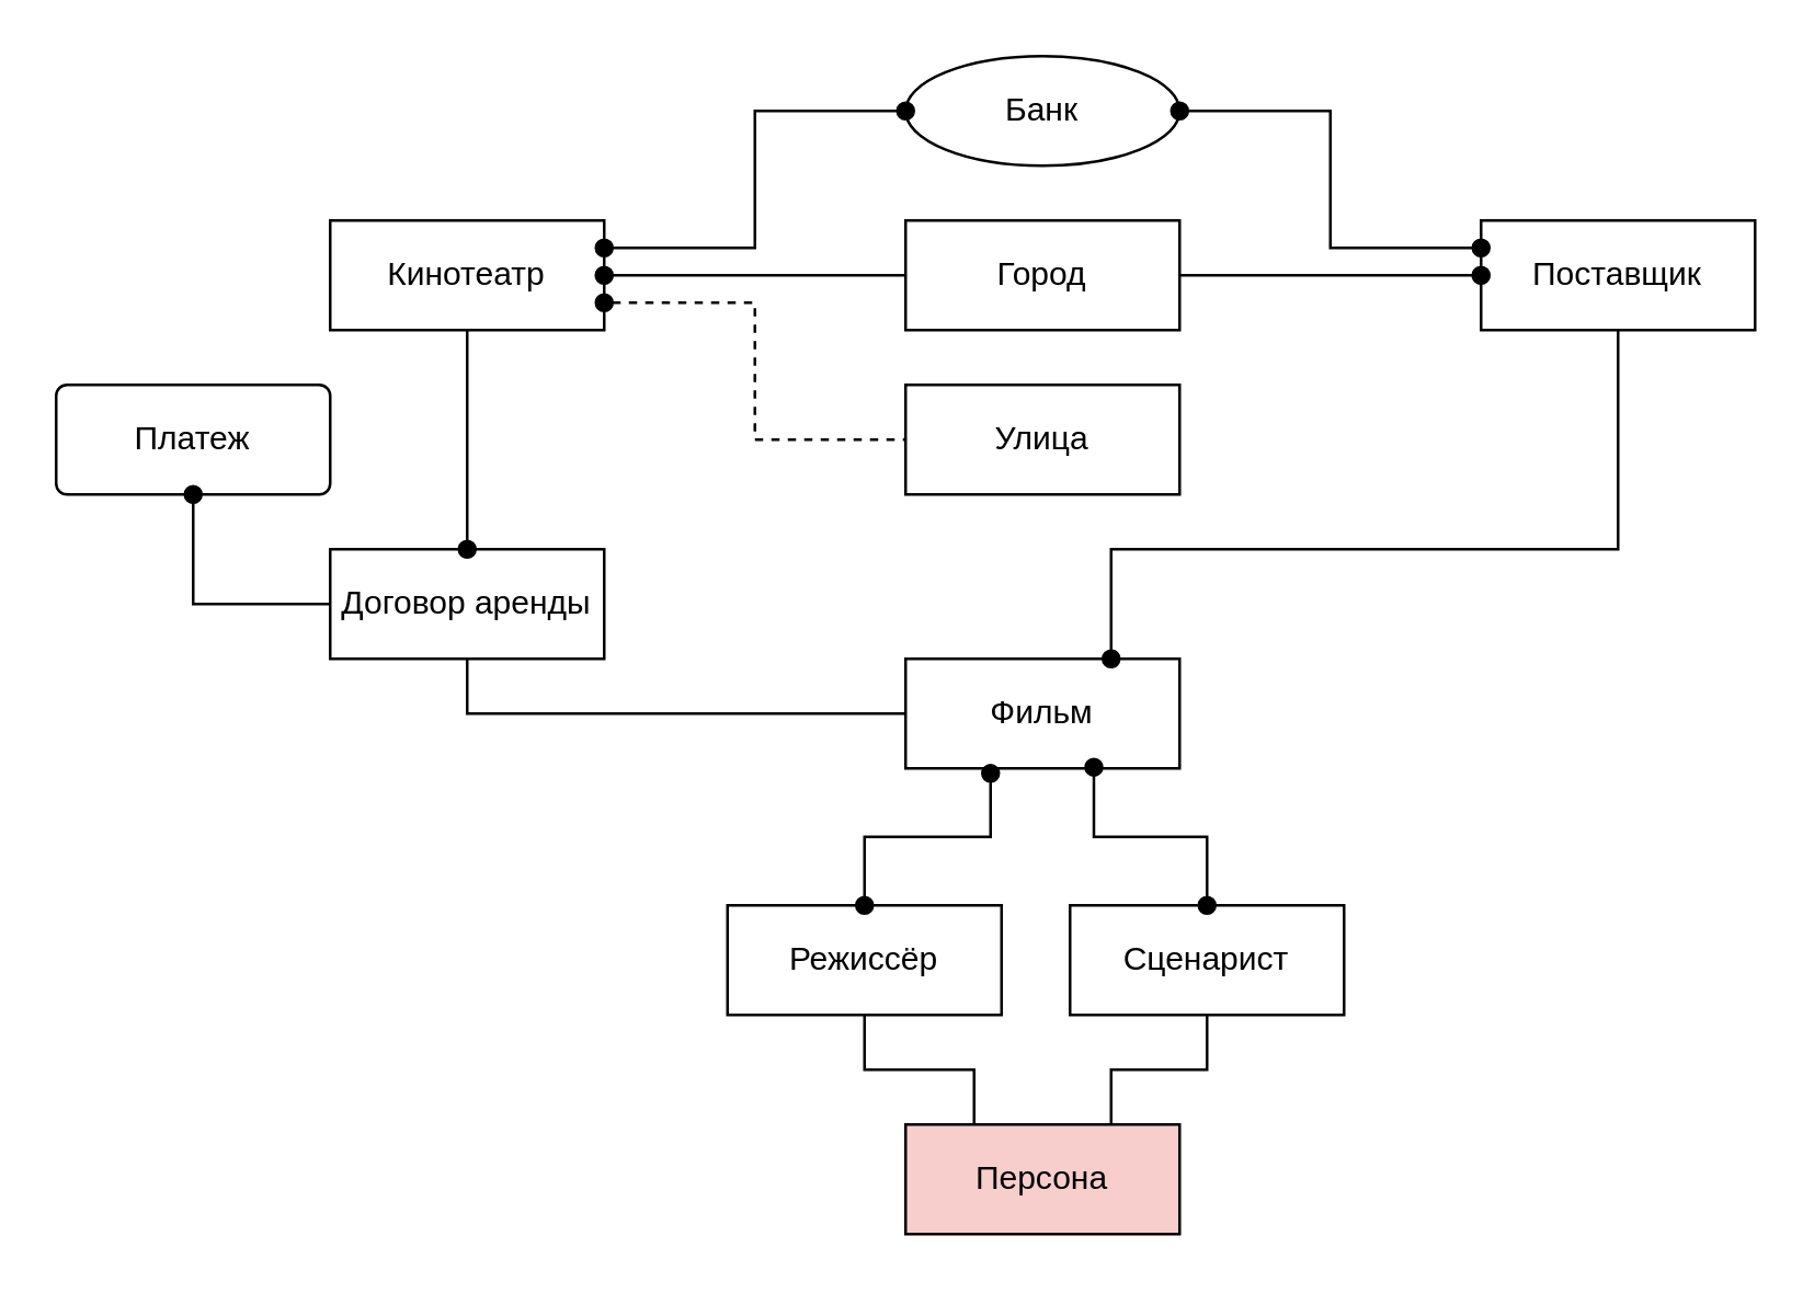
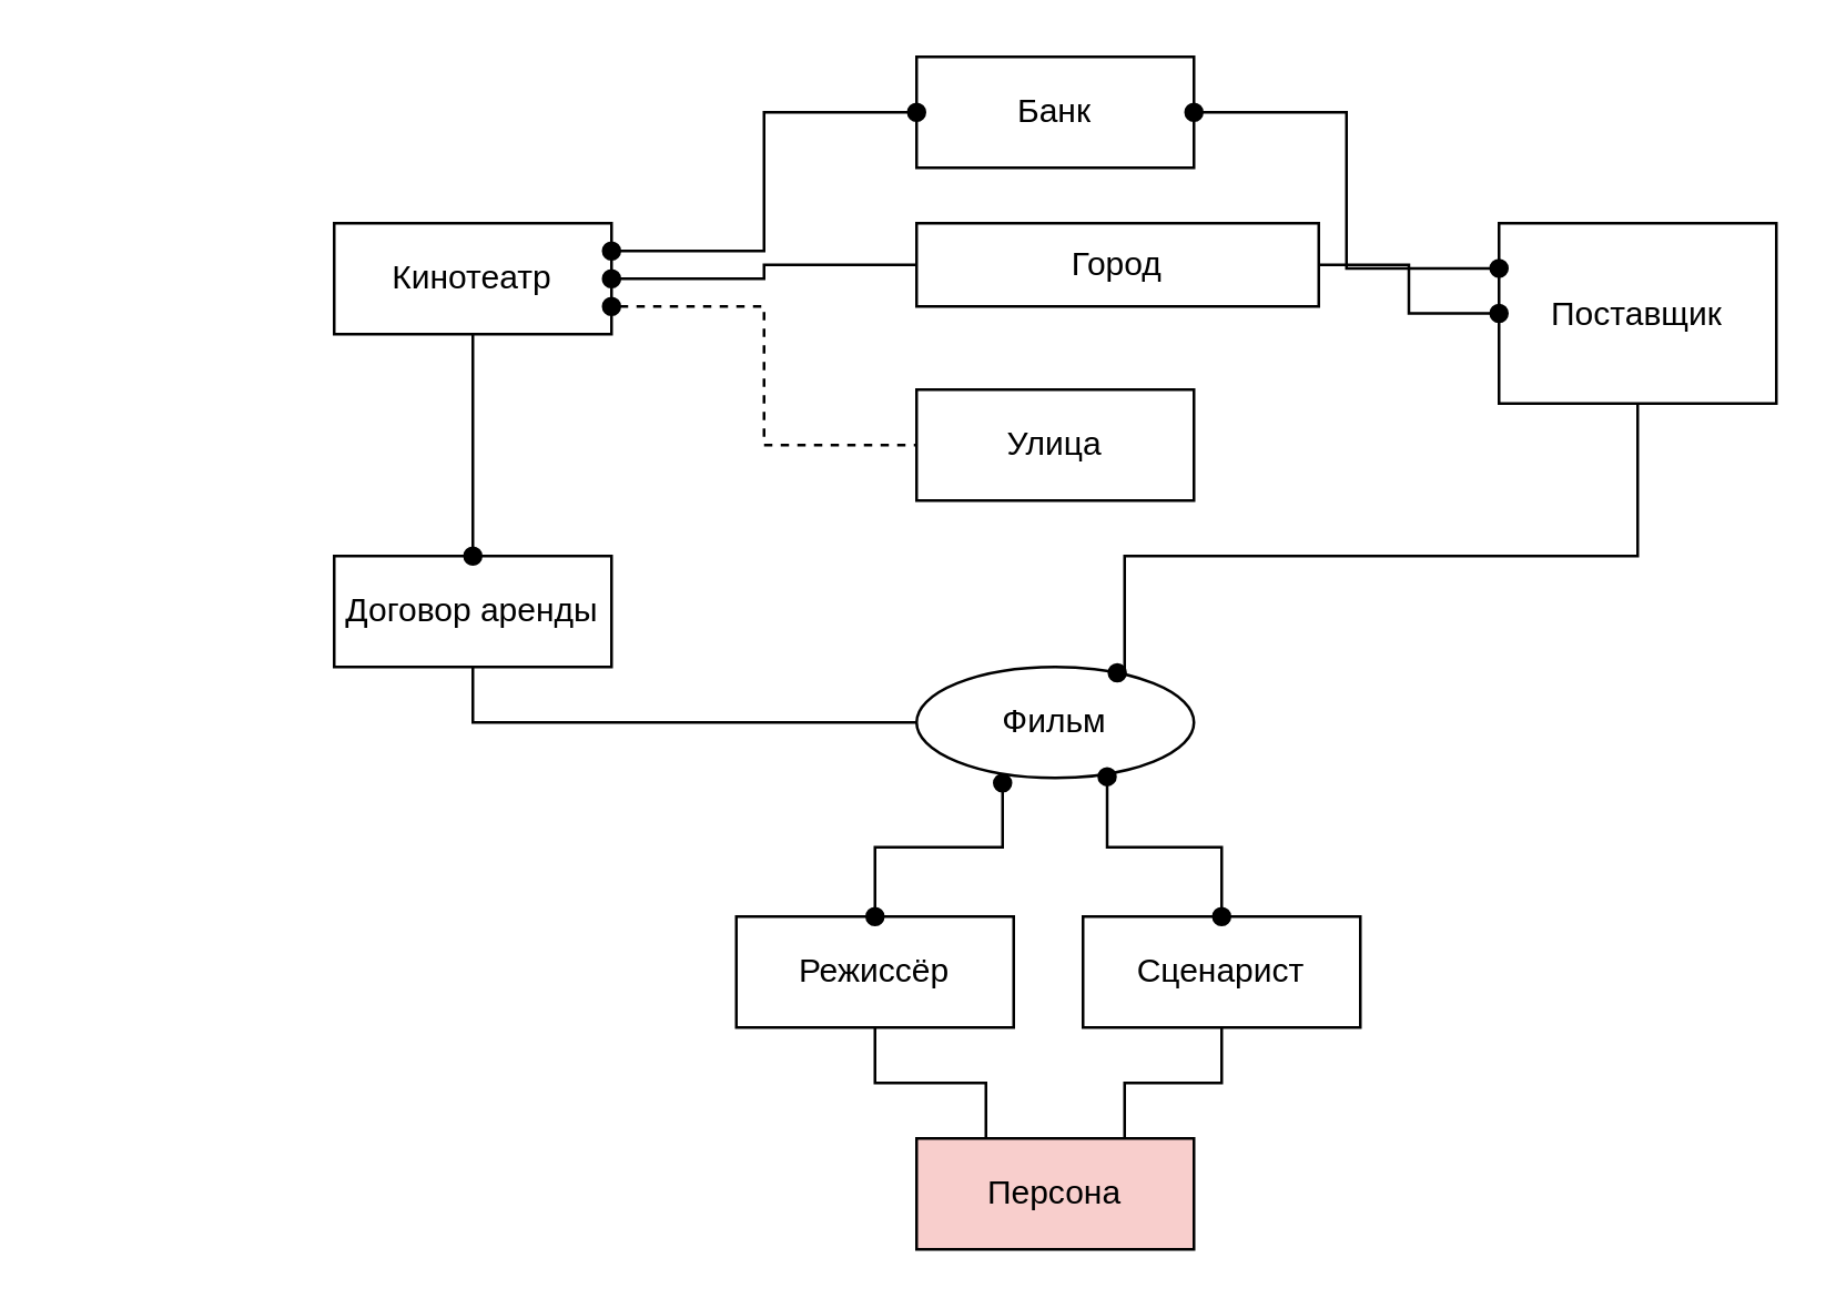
  <mxCell id="0" />
  <mxCell id="1" parent="0" />
  <mxCell id="2" style="edgeStyle=orthogonalEdgeStyle;rounded=0;orthogonalLoop=1;jettySize=auto;html=1;entryX=0;entryY=0.5;entryDx=0;entryDy=0;startArrow=oval;startFill=1;endArrow=oval;endFill=1;exitX=1;exitY=0.25;exitDx=0;exitDy=0;" edge="1" parent="1" source="6" target="7"><mxGeometry relative="1" as="geometry"><mxPoint x="240" y="110" as="sourcePoint" /></mxGeometry></mxCell>
  <mxCell id="3" style="edgeStyle=orthogonalEdgeStyle;rounded=0;orthogonalLoop=1;jettySize=auto;html=1;entryX=0;entryY=0.5;entryDx=0;entryDy=0;startArrow=oval;startFill=1;endArrow=none;endFill=0;" edge="1" parent="1" source="6" target="8"><mxGeometry relative="1" as="geometry" /></mxCell>
  <mxCell id="4" style="edgeStyle=orthogonalEdgeStyle;rounded=0;orthogonalLoop=1;jettySize=auto;html=1;exitX=1;exitY=0.75;exitDx=0;exitDy=0;entryX=0;entryY=0.5;entryDx=0;entryDy=0;startArrow=oval;startFill=1;endArrow=none;endFill=0;dashed=1;" edge="1" parent="1" source="6" target="9"><mxGeometry relative="1" as="geometry" /></mxCell>
  <mxCell id="5" style="edgeStyle=orthogonalEdgeStyle;rounded=0;orthogonalLoop=1;jettySize=auto;html=1;exitX=0.5;exitY=1;exitDx=0;exitDy=0;entryX=0.5;entryY=0;entryDx=0;entryDy=0;endArrow=oval;endFill=1;" edge="1" parent="1" source="6" target="16"><mxGeometry relative="1" as="geometry" /></mxCell>
  <mxCell id="6" value="Кинотеатр" style="whiteSpace=wrap;html=1;align=center;fillColor=none;" vertex="1" parent="1"><mxGeometry x="120" y="80" width="100" height="40" as="geometry" /></mxCell>
- <mxCell id="7" value="Банк" style="ellipse;whiteSpace=wrap;html=1;align=center;fillColor=none;" vertex="1" parent="1"><mxGeometry x="330" y="20" width="100" height="40" as="geometry" /></mxCell>
- <mxCell id="8" value="Город" style="whiteSpace=wrap;html=1;align=center;fillColor=none;" vertex="1" parent="1"><mxGeometry x="330" y="80" width="100" height="40" as="geometry" /></mxCell>
+ <mxCell id="7" value="Банк" style="whiteSpace=wrap;html=1;align=center;fillColor=none;" vertex="1" parent="1"><mxGeometry x="330" y="20" width="100" height="40" as="geometry" /></mxCell>
+ <mxCell id="8" value="Город" style="whiteSpace=wrap;html=1;align=center;fillColor=none;" vertex="1" parent="1"><mxGeometry x="330" y="80" width="145" height="30" as="geometry" /></mxCell>
  <mxCell id="9" value="Улица" style="whiteSpace=wrap;html=1;align=center;fillColor=none;" vertex="1" parent="1"><mxGeometry x="330" y="140" width="100" height="40" as="geometry" /></mxCell>
  <mxCell id="10" style="edgeStyle=orthogonalEdgeStyle;rounded=0;orthogonalLoop=1;jettySize=auto;html=1;exitX=0;exitY=0.25;exitDx=0;exitDy=0;entryX=1;entryY=0.5;entryDx=0;entryDy=0;startArrow=oval;startFill=1;endArrow=oval;endFill=1;" edge="1" parent="1" source="12" target="7"><mxGeometry relative="1" as="geometry" /></mxCell>
  <mxCell id="11" style="edgeStyle=orthogonalEdgeStyle;rounded=0;orthogonalLoop=1;jettySize=auto;html=1;exitX=0;exitY=0.5;exitDx=0;exitDy=0;entryX=1;entryY=0.5;entryDx=0;entryDy=0;startArrow=oval;startFill=1;endArrow=none;endFill=0;" edge="1" parent="1" source="12" target="8"><mxGeometry relative="1" as="geometry" /></mxCell>
- <mxCell id="12" value="Поставщик" style="whiteSpace=wrap;html=1;align=center;fillColor=none;" vertex="1" parent="1"><mxGeometry x="540" y="80" width="100" height="40" as="geometry" /></mxCell>
+ <mxCell id="12" value="Поставщик" style="whiteSpace=wrap;html=1;align=center;fillColor=none;" vertex="1" parent="1"><mxGeometry x="540" y="80" width="100" height="65" as="geometry" /></mxCell>
  <mxCell id="13" style="edgeStyle=orthogonalEdgeStyle;rounded=0;orthogonalLoop=1;jettySize=auto;html=1;exitX=0.75;exitY=0;exitDx=0;exitDy=0;entryX=0.5;entryY=1;entryDx=0;entryDy=0;endArrow=none;endFill=0;startArrow=oval;startFill=1;" edge="1" parent="1" source="14" target="12"><mxGeometry relative="1" as="geometry"><Array as="points"><mxPoint x="405" y="200" /><mxPoint x="590" y="200" /></Array></mxGeometry></mxCell>
- <mxCell id="14" value="Фильм" style="whiteSpace=wrap;html=1;align=center;fillColor=none;" vertex="1" parent="1"><mxGeometry x="330" y="240" width="100" height="40" as="geometry" /></mxCell>
+ <mxCell id="14" value="Фильм" style="ellipse;whiteSpace=wrap;html=1;align=center;fillColor=none;" vertex="1" parent="1"><mxGeometry x="330" y="240" width="100" height="40" as="geometry" /></mxCell>
  <mxCell id="15" style="edgeStyle=orthogonalEdgeStyle;rounded=0;orthogonalLoop=1;jettySize=auto;html=1;exitX=0.5;exitY=1;exitDx=0;exitDy=0;entryX=0;entryY=0.5;entryDx=0;entryDy=0;endArrow=none;endFill=0;" edge="1" parent="1" source="16" target="14"><mxGeometry relative="1" as="geometry" /></mxCell>
  <mxCell id="16" value="Договор аренды" style="whiteSpace=wrap;html=1;align=center;fillColor=none;" vertex="1" parent="1"><mxGeometry x="120" y="200" width="100" height="40" as="geometry" /></mxCell>
- <mxCell id="17" style="edgeStyle=orthogonalEdgeStyle;rounded=0;orthogonalLoop=1;jettySize=auto;html=1;exitX=0.5;exitY=1;exitDx=0;exitDy=0;entryX=0;entryY=0.5;entryDx=0;entryDy=0;startArrow=oval;startFill=1;endArrow=none;endFill=0;" edge="1" parent="1" source="18" target="16"><mxGeometry relative="1" as="geometry" /></mxCell>
- <mxCell id="18" value="Платеж" style="rounded=1;arcSize=10;whiteSpace=wrap;html=1;align=center;fillColor=none;" vertex="1" parent="1"><mxGeometry x="20" y="140" width="100" height="40" as="geometry" /></mxCell>
  <mxCell id="19" value="Режиссёр" style="whiteSpace=wrap;html=1;align=center;fillColor=none;" vertex="1" parent="1"><mxGeometry x="265" y="330" width="100" height="40" as="geometry" /></mxCell>
  <mxCell id="20" style="edgeStyle=orthogonalEdgeStyle;rounded=0;orthogonalLoop=1;jettySize=auto;html=1;exitX=0.5;exitY=0;exitDx=0;exitDy=0;entryX=0.31;entryY=1.046;entryDx=0;entryDy=0;entryPerimeter=0;startArrow=oval;startFill=1;endArrow=oval;endFill=1;" edge="1" parent="1" source="19" target="14"><mxGeometry relative="1" as="geometry" /></mxCell>
  <mxCell id="21" value="Сценарист" style="whiteSpace=wrap;html=1;align=center;fillColor=none;" vertex="1" parent="1"><mxGeometry x="390" y="330" width="100" height="40" as="geometry" /></mxCell>
  <mxCell id="22" style="edgeStyle=orthogonalEdgeStyle;rounded=0;orthogonalLoop=1;jettySize=auto;html=1;exitX=0.5;exitY=0;exitDx=0;exitDy=0;entryX=0.687;entryY=0.989;entryDx=0;entryDy=0;entryPerimeter=0;startArrow=oval;startFill=1;endArrow=oval;endFill=1;" edge="1" parent="1" source="21" target="14"><mxGeometry relative="1" as="geometry" /></mxCell>
  <mxCell id="23" style="edgeStyle=orthogonalEdgeStyle;rounded=0;orthogonalLoop=1;jettySize=auto;html=1;exitX=0.25;exitY=0;exitDx=0;exitDy=0;entryX=0.5;entryY=1;entryDx=0;entryDy=0;endArrow=none;endFill=0;" edge="1" parent="1" source="25" target="19"><mxGeometry relative="1" as="geometry" /></mxCell>
  <mxCell id="24" style="edgeStyle=orthogonalEdgeStyle;rounded=0;orthogonalLoop=1;jettySize=auto;html=1;exitX=0.75;exitY=0;exitDx=0;exitDy=0;entryX=0.5;entryY=1;entryDx=0;entryDy=0;endArrow=none;endFill=0;" edge="1" parent="1" source="25" target="21"><mxGeometry relative="1" as="geometry" /></mxCell>
  <mxCell id="25" value="Персона" style="whiteSpace=wrap;html=1;align=center;fillColor=#f8cecc;" vertex="1" parent="1"><mxGeometry x="330" y="410" width="100" height="40" as="geometry" /></mxCell>
